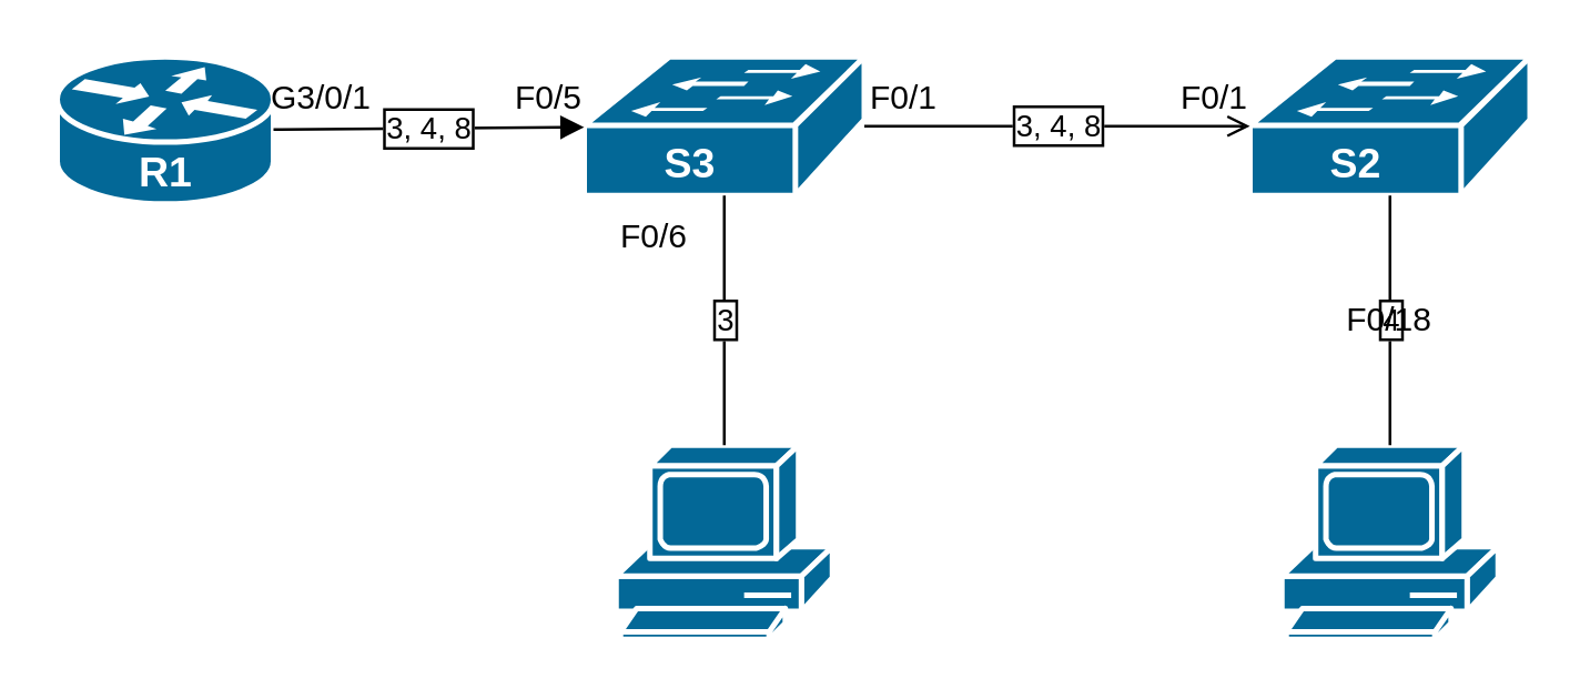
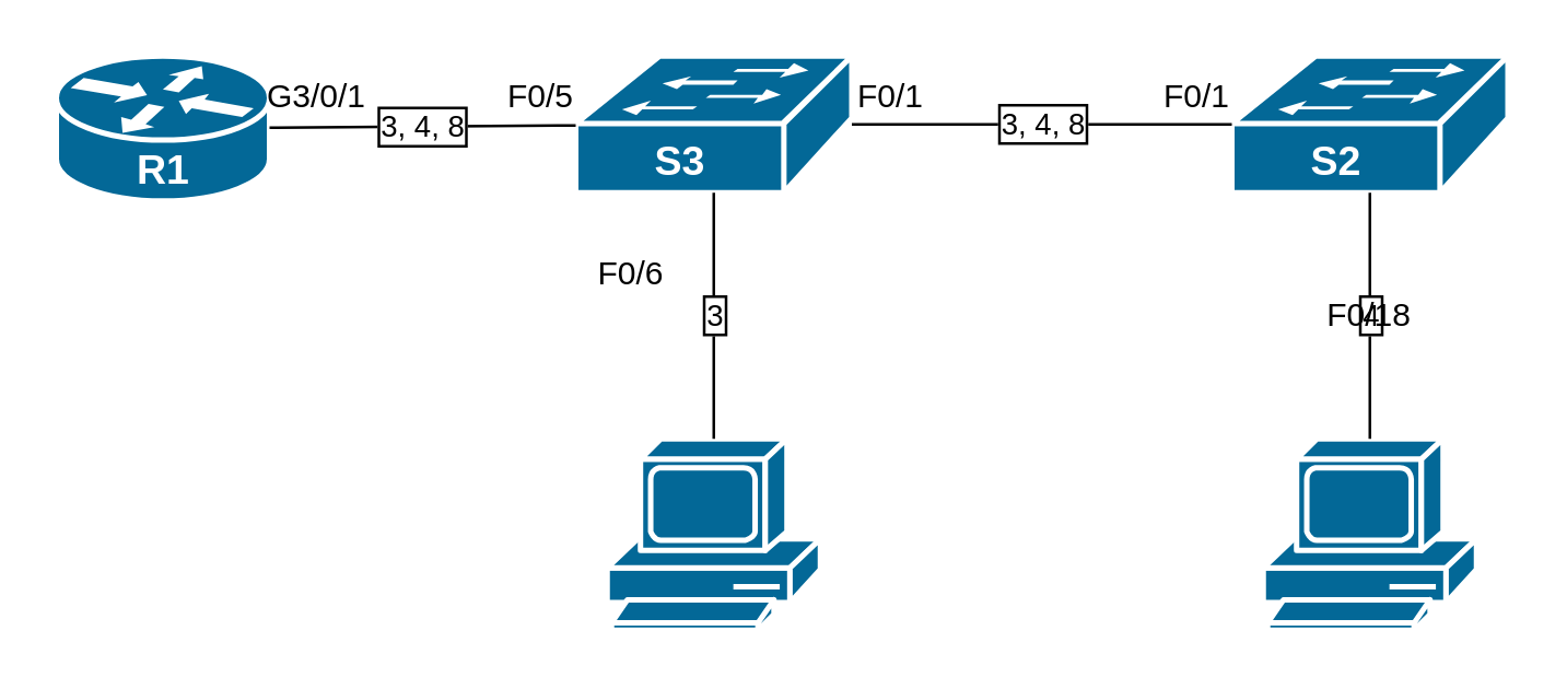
  <mxCell id="0" />
  <mxCell id="1" parent="0" />
  <mxCell id="2" value="S2" style="shape=mxgraph.cisco.switches.workgroup_switch;sketch=0;html=1;pointerEvents=1;dashed=0;fillColor=#036897;strokeColor=#ffffff;strokeWidth=2;verticalLabelPosition=middle;verticalAlign=bottom;align=center;outlineConnect=0;direction=east;horizontal=1;labelPosition=center;spacingTop=0;spacingLeft=0;fontStyle=1;labelBorderColor=none;labelBackgroundColor=none;fontColor=#FFFFFF;spacingRight=25;fontSize=15;" parent="1" vertex="1"><mxGeometry x="450" y="20" width="101" height="50" as="geometry" /></mxCell>
  <mxCell id="3" value="R1" style="shape=mxgraph.cisco.routers.router;html=1;dashed=0;fillColor=#036897;strokeColor=#ffffff;strokeWidth=2;verticalLabelPosition=middle;verticalAlign=bottom;rounded=0;shadow=0;comic=0;fontFamily=Helvetica;fontSize=15;labelPosition=center;align=center;fontColor=#FFFFFF;fontStyle=1" parent="1" vertex="1"><mxGeometry x="20" y="20" width="78" height="53" as="geometry" /></mxCell>
  <mxCell id="4" value="" style="shape=mxgraph.cisco.computers_and_peripherals.pc;sketch=0;html=1;pointerEvents=1;dashed=0;fillColor=#036897;strokeColor=#ffffff;strokeWidth=2;verticalLabelPosition=bottom;verticalAlign=top;align=center;outlineConnect=0;" parent="1" vertex="1"><mxGeometry x="221.5" y="160" width="78" height="70" as="geometry" /></mxCell>
  <mxCell id="5" value="" style="shape=mxgraph.cisco.computers_and_peripherals.pc;sketch=0;html=1;pointerEvents=1;dashed=0;fillColor=#036897;strokeColor=#ffffff;strokeWidth=2;verticalLabelPosition=bottom;verticalAlign=top;align=center;outlineConnect=0;" parent="1" vertex="1"><mxGeometry x="461.5" y="160" width="78" height="70" as="geometry" /></mxCell>
  <mxCell id="6" value="&lt;span&gt;S3&lt;/span&gt;" style="shape=mxgraph.cisco.switches.workgroup_switch;sketch=0;html=1;pointerEvents=1;dashed=0;fillColor=#036897;strokeColor=#ffffff;strokeWidth=2;verticalLabelPosition=middle;verticalAlign=bottom;align=center;outlineConnect=0;fontSize=15;labelPosition=center;spacingRight=25;fontColor=#FFFFFF;fontStyle=1" parent="1" vertex="1"><mxGeometry x="210" y="20" width="101" height="50" as="geometry" /></mxCell>
  <mxCell id="7" value="3" style="endArrow=none;html=1;rounded=0;labelBorderColor=default;" parent="1" source="4" target="6" edge="1"><mxGeometry width="50" height="50" relative="1" as="geometry"><mxPoint x="940" y="590" as="sourcePoint" /><mxPoint x="990" y="540" as="targetPoint" /></mxGeometry></mxCell>
  <mxCell id="8" value="4" style="endArrow=none;labelBorderColor=#000000;rounded=0;fontColor=#000000;html=1;spacingTop=0;" parent="1" source="5" target="2" edge="1"><mxGeometry width="50" height="50" relative="1" as="geometry"><mxPoint x="210.342" y="320" as="sourcePoint" /><mxPoint x="219.542" y="80" as="targetPoint" /></mxGeometry></mxCell>
- <mxCell id="9" value="3, 4, 8" style="endArrow=open;html=1;rounded=0;labelBorderColor=default;" parent="1" source="6" target="2" edge="1"><mxGeometry width="50" height="50" relative="1" as="geometry"><mxPoint x="550.388" y="310" as="sourcePoint" /><mxPoint x="559.509" y="80" as="targetPoint" /></mxGeometry></mxCell>
- <mxCell id="10" value="3, 4, 8" style="endArrow=block;html=1;rounded=0;labelBorderColor=default;" parent="1" source="3" target="6" edge="1"><mxGeometry width="50" height="50" relative="1" as="geometry"><mxPoint x="321" y="55" as="sourcePoint" /><mxPoint x="510" y="55" as="targetPoint" /></mxGeometry></mxCell>
+ <mxCell id="9" value="3, 4, 8" style="endArrow=none;html=1;rounded=0;labelBorderColor=default;" parent="1" source="6" target="2" edge="1"><mxGeometry width="50" height="50" relative="1" as="geometry"><mxPoint x="550.388" y="310" as="sourcePoint" /><mxPoint x="559.509" y="80" as="targetPoint" /></mxGeometry></mxCell>
+ <mxCell id="10" value="3, 4, 8" style="endArrow=none;html=1;rounded=0;labelBorderColor=default;" parent="1" source="3" target="6" edge="1"><mxGeometry width="50" height="50" relative="1" as="geometry"><mxPoint x="321" y="55" as="sourcePoint" /><mxPoint x="510" y="55" as="targetPoint" /></mxGeometry></mxCell>
  <mxCell id="11" value="F0/1" style="text;html=1;align=center;verticalAlign=middle;resizable=0;points=[];autosize=1;strokeColor=none;fillColor=none;fontColor=#000000;" vertex="1" parent="1"><mxGeometry x="299.5" y="20" width="50" height="30" as="geometry" /></mxCell>
  <mxCell id="12" value="F0/1" style="text;html=1;align=center;verticalAlign=middle;resizable=0;points=[];autosize=1;strokeColor=none;fillColor=none;fontColor=#000000;" vertex="1" parent="1"><mxGeometry x="411.5" y="20" width="50" height="30" as="geometry" /></mxCell>
- <mxCell id="13" value="F0/6" style="text;html=1;align=center;verticalAlign=middle;resizable=0;points=[];autosize=1;strokeColor=none;fillColor=none;fontColor=#000000;" vertex="1" parent="1"><mxGeometry x="210" y="70" width="50" height="30" as="geometry" /></mxCell>
+ <mxCell id="13" value="F0/6" style="text;html=1;align=center;verticalAlign=middle;resizable=0;points=[];autosize=1;strokeColor=none;fillColor=none;fontColor=#000000;" vertex="1" parent="1"><mxGeometry x="205" y="85" width="50" height="30" as="geometry" /></mxCell>
  <mxCell id="14" value="F0/18" style="text;html=1;align=center;verticalAlign=middle;resizable=0;points=[];autosize=1;strokeColor=none;fillColor=none;fontColor=#000000;" vertex="1" parent="1"><mxGeometry x="475" y="100" width="50" height="30" as="geometry" /></mxCell>
  <mxCell id="15" value="G3/0/1" style="text;html=1;align=center;verticalAlign=middle;resizable=0;points=[];autosize=1;strokeColor=none;fillColor=none;fontColor=#000000;" vertex="1" parent="1"><mxGeometry x="85" y="20" width="60" height="30" as="geometry" /></mxCell>
  <mxCell id="16" value="F0/5" style="text;html=1;align=center;verticalAlign=middle;resizable=0;points=[];autosize=1;strokeColor=none;fillColor=none;fontColor=#000000;" vertex="1" parent="1"><mxGeometry x="171.5" y="20" width="50" height="30" as="geometry" /></mxCell>
